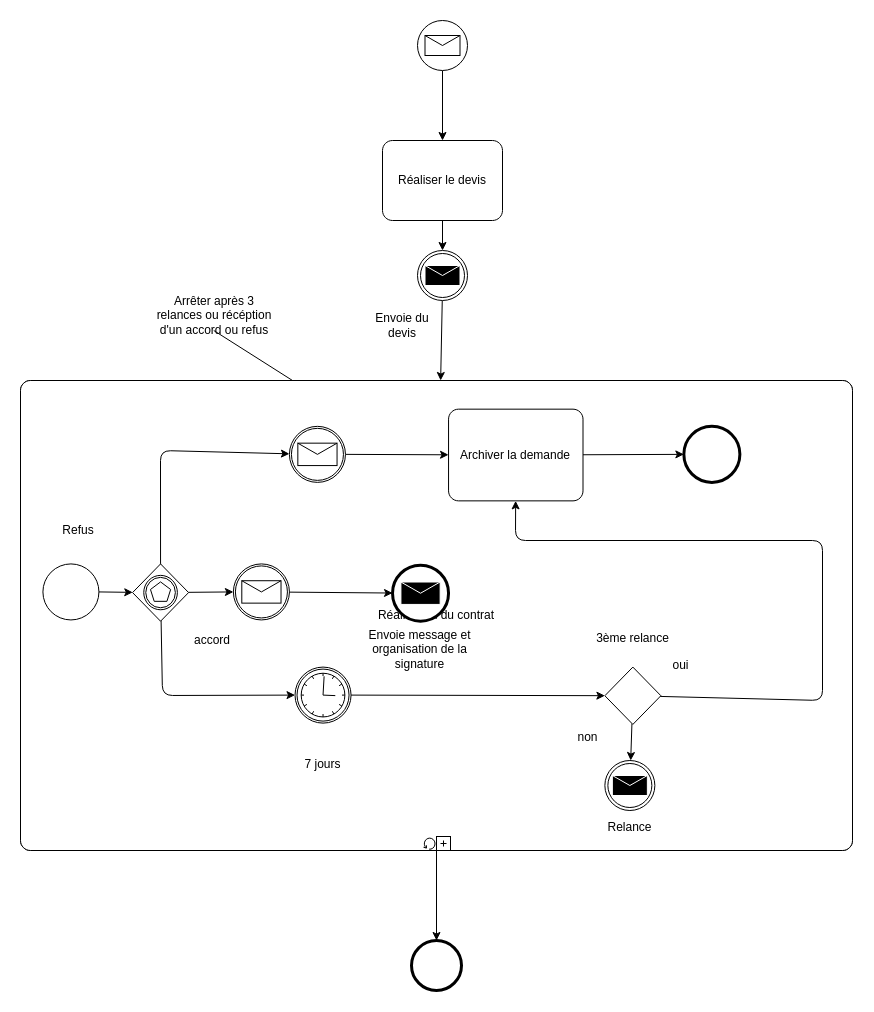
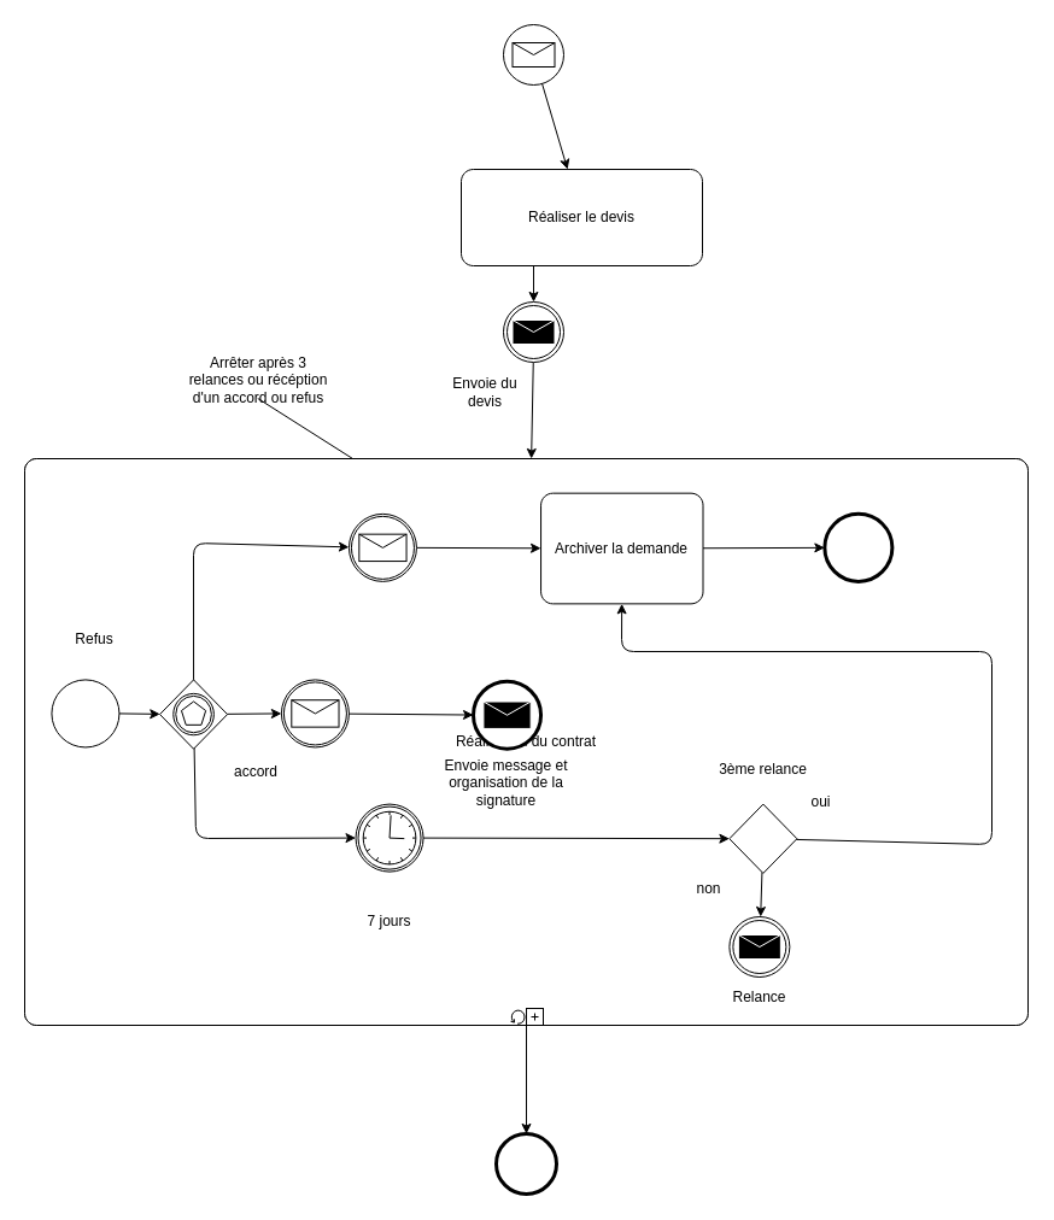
  <mxCell id="0" />
  <mxCell id="1" parent="0" />
  <mxCell id="2" style="edgeStyle=none;html=1;entryX=0.5;entryY=0;entryDx=0;entryDy=0;entryPerimeter=0;" edge="1" parent="1" source="3" target="7"><mxGeometry relative="1" as="geometry"><Array as="points"><mxPoint x="442" y="190" /></Array></mxGeometry></mxCell>
- <mxCell id="3" value="Réaliser le devis" style="points=[[0.25,0,0],[0.5,0,0],[0.75,0,0],[1,0.25,0],[1,0.5,0],[1,0.75,0],[0.75,1,0],[0.5,1,0],[0.25,1,0],[0,0.75,0],[0,0.5,0],[0,0.25,0]];shape=mxgraph.bpmn.task;whiteSpace=wrap;rectStyle=rounded;size=10;html=1;taskMarker=abstract;" vertex="1" parent="1"><mxGeometry x="382" y="140" width="120" height="80" as="geometry" /></mxCell>
+ <mxCell id="3" value="Réaliser le devis" style="points=[[0.25,0,0],[0.5,0,0],[0.75,0,0],[1,0.25,0],[1,0.5,0],[1,0.75,0],[0.75,1,0],[0.5,1,0],[0.25,1,0],[0,0.75,0],[0,0.5,0],[0,0.25,0]];shape=mxgraph.bpmn.task;whiteSpace=wrap;rectStyle=rounded;size=10;html=1;taskMarker=abstract;" vertex="1" parent="1"><mxGeometry x="382" y="140" width="200" height="80" as="geometry" /></mxCell>
  <mxCell id="4" style="edgeStyle=none;html=1;" edge="1" parent="1" source="5" target="3"><mxGeometry relative="1" as="geometry" /></mxCell>
  <mxCell id="5" value="" style="points=[[0.145,0.145,0],[0.5,0,0],[0.855,0.145,0],[1,0.5,0],[0.855,0.855,0],[0.5,1,0],[0.145,0.855,0],[0,0.5,0]];shape=mxgraph.bpmn.event;html=1;verticalLabelPosition=bottom;labelBackgroundColor=#ffffff;verticalAlign=top;align=center;perimeter=ellipsePerimeter;outlineConnect=0;aspect=fixed;outline=standard;symbol=message;" vertex="1" parent="1"><mxGeometry x="417" y="20" width="50" height="50" as="geometry" /></mxCell>
  <mxCell id="6" style="edgeStyle=none;html=1;" edge="1" parent="1" source="7" target="9"><mxGeometry relative="1" as="geometry" /></mxCell>
  <mxCell id="7" value="" style="points=[[0.145,0.145,0],[0.5,0,0],[0.855,0.145,0],[1,0.5,0],[0.855,0.855,0],[0.5,1,0],[0.145,0.855,0],[0,0.5,0]];shape=mxgraph.bpmn.event;html=1;verticalLabelPosition=bottom;labelBackgroundColor=#ffffff;verticalAlign=top;align=center;perimeter=ellipsePerimeter;outlineConnect=0;aspect=fixed;outline=throwing;symbol=message;" vertex="1" parent="1"><mxGeometry x="417" y="250" width="50" height="50" as="geometry" /></mxCell>
  <mxCell id="8" value="Envoie du devis" style="text;html=1;strokeColor=none;fillColor=none;align=center;verticalAlign=middle;whiteSpace=wrap;rounded=0;" vertex="1" parent="1"><mxGeometry x="372" y="310" width="60" height="30" as="geometry" /></mxCell>
  <mxCell id="9" value="Réalisation du contrat" style="points=[[0.25,0,0],[0.5,0,0],[0.75,0,0],[1,0.25,0],[1,0.5,0],[1,0.75,0],[0.75,1,0],[0.5,1,0],[0.25,1,0],[0,0.75,0],[0,0.5,0],[0,0.25,0]];shape=mxgraph.bpmn.task;whiteSpace=wrap;rectStyle=rounded;size=10;html=1;taskMarker=abstract;isLoopStandard=1;isLoopSub=1;container=1;dropTarget=1;" vertex="1" parent="1"><mxGeometry x="20" y="380" width="832" height="470" as="geometry" /></mxCell>
  <mxCell id="10" style="edgeStyle=none;html=1;" edge="1" parent="9" source="11" target="15"><mxGeometry relative="1" as="geometry" /></mxCell>
  <mxCell id="11" value="" style="points=[[0.145,0.145,0],[0.5,0,0],[0.855,0.145,0],[1,0.5,0],[0.855,0.855,0],[0.5,1,0],[0.145,0.855,0],[0,0.5,0]];shape=mxgraph.bpmn.event;html=1;verticalLabelPosition=bottom;labelBackgroundColor=#ffffff;verticalAlign=top;align=center;perimeter=ellipsePerimeter;outlineConnect=0;aspect=fixed;outline=standard;symbol=general;" vertex="1" parent="9"><mxGeometry x="22.411" y="183.415" width="56.027" height="56.027" as="geometry" /></mxCell>
  <mxCell id="12" style="edgeStyle=none;html=1;" edge="1" parent="9" source="15" target="19"><mxGeometry relative="1" as="geometry" /></mxCell>
  <mxCell id="13" style="edgeStyle=none;html=1;" edge="1" parent="9" source="15" target="17"><mxGeometry relative="1" as="geometry"><Array as="points"><mxPoint x="140.067" y="68.78" /></Array></mxGeometry></mxCell>
  <mxCell id="14" style="edgeStyle=none;html=1;" edge="1" parent="9" source="15" target="21"><mxGeometry relative="1" as="geometry"><Array as="points"><mxPoint x="140.067" y="349.634" /></Array></mxGeometry></mxCell>
  <mxCell id="15" value="" style="points=[[0.25,0.25,0],[0.5,0,0],[0.75,0.25,0],[1,0.5,0],[0.75,0.75,0],[0.5,1,0],[0.25,0.75,0],[0,0.5,0]];shape=mxgraph.bpmn.gateway2;html=1;verticalLabelPosition=bottom;labelBackgroundColor=#ffffff;verticalAlign=top;align=center;perimeter=rhombusPerimeter;outlineConnect=0;outline=catching;symbol=multiple;" vertex="1" parent="9"><mxGeometry x="112.054" y="183.415" width="56.027" height="57.317" as="geometry" /></mxCell>
  <mxCell id="16" style="edgeStyle=none;html=1;" edge="1" parent="9" source="17" target="23"><mxGeometry relative="1" as="geometry" /></mxCell>
  <mxCell id="17" value="" style="points=[[0.145,0.145,0],[0.5,0,0],[0.855,0.145,0],[1,0.5,0],[0.855,0.855,0],[0.5,1,0],[0.145,0.855,0],[0,0.5,0]];shape=mxgraph.bpmn.event;html=1;verticalLabelPosition=bottom;labelBackgroundColor=#ffffff;verticalAlign=top;align=center;perimeter=ellipsePerimeter;outlineConnect=0;aspect=fixed;outline=catching;symbol=message;" vertex="1" parent="9"><mxGeometry x="268.929" y="45.854" width="56.027" height="56.027" as="geometry" /></mxCell>
  <mxCell id="18" style="edgeStyle=none;html=1;" edge="1" parent="9" source="19" target="25"><mxGeometry relative="1" as="geometry" /></mxCell>
  <mxCell id="19" value="" style="points=[[0.145,0.145,0],[0.5,0,0],[0.855,0.145,0],[1,0.5,0],[0.855,0.855,0],[0.5,1,0],[0.145,0.855,0],[0,0.5,0]];shape=mxgraph.bpmn.event;html=1;verticalLabelPosition=bottom;labelBackgroundColor=#ffffff;verticalAlign=top;align=center;perimeter=ellipsePerimeter;outlineConnect=0;aspect=fixed;outline=catching;symbol=message;" vertex="1" parent="9"><mxGeometry x="268.929" y="183.415" width="56.027" height="56.027" as="geometry" /></mxCell>
  <mxCell id="20" style="edgeStyle=none;html=1;" edge="1" parent="9" source="21" target="28"><mxGeometry relative="1" as="geometry" /></mxCell>
  <mxCell id="21" value="" style="points=[[0.145,0.145,0],[0.5,0,0],[0.855,0.145,0],[1,0.5,0],[0.855,0.855,0],[0.5,1,0],[0.145,0.855,0],[0,0.5,0]];shape=mxgraph.bpmn.event;html=1;verticalLabelPosition=bottom;labelBackgroundColor=#ffffff;verticalAlign=top;align=center;perimeter=ellipsePerimeter;outlineConnect=0;aspect=fixed;outline=catching;symbol=timer;" vertex="1" parent="9"><mxGeometry x="268.929" y="320.976" width="56.027" height="56.027" as="geometry" /></mxCell>
  <mxCell id="22" style="edgeStyle=none;html=1;entryX=0;entryY=0.5;entryDx=0;entryDy=0;entryPerimeter=0;" edge="1" parent="9" source="23" target="24"><mxGeometry relative="1" as="geometry" /></mxCell>
  <mxCell id="23" value="Archiver la demande" style="points=[[0.25,0,0],[0.5,0,0],[0.75,0,0],[1,0.25,0],[1,0.5,0],[1,0.75,0],[0.75,1,0],[0.5,1,0],[0.25,1,0],[0,0.75,0],[0,0.5,0],[0,0.25,0]];shape=mxgraph.bpmn.task;whiteSpace=wrap;rectStyle=rounded;size=10;html=1;taskMarker=abstract;" vertex="1" parent="9"><mxGeometry x="428.046" y="28.659" width="134.465" height="91.707" as="geometry" /></mxCell>
  <mxCell id="24" value="" style="points=[[0.145,0.145,0],[0.5,0,0],[0.855,0.145,0],[1,0.5,0],[0.855,0.855,0],[0.5,1,0],[0.145,0.855,0],[0,0.5,0]];shape=mxgraph.bpmn.event;html=1;verticalLabelPosition=bottom;labelBackgroundColor=#ffffff;verticalAlign=top;align=center;perimeter=ellipsePerimeter;outlineConnect=0;aspect=fixed;outline=end;symbol=terminate2;" vertex="1" parent="9"><mxGeometry x="663.359" y="45.854" width="56.027" height="56.027" as="geometry" /></mxCell>
  <mxCell id="25" value="" style="points=[[0.145,0.145,0],[0.5,0,0],[0.855,0.145,0],[1,0.5,0],[0.855,0.855,0],[0.5,1,0],[0.145,0.855,0],[0,0.5,0]];shape=mxgraph.bpmn.event;html=1;verticalLabelPosition=bottom;labelBackgroundColor=#ffffff;verticalAlign=top;align=center;perimeter=ellipsePerimeter;outlineConnect=0;aspect=fixed;outline=end;symbol=message;" vertex="1" parent="9"><mxGeometry x="663.359" y="183.415" width="56.027" height="56.027" as="geometry" /></mxCell>
  <mxCell id="26" value="Envoie message et organisation de la signature" style="text;html=1;strokeColor=none;fillColor=none;align=center;verticalAlign=middle;whiteSpace=wrap;rounded=0;" vertex="1" parent="9"><mxGeometry x="633.665" y="263.659" width="115.415" height="34.39" as="geometry" /></mxCell>
  <mxCell id="27" value="7 jours" style="text;html=1;strokeColor=none;fillColor=none;align=center;verticalAlign=middle;whiteSpace=wrap;rounded=0;" vertex="1" parent="9"><mxGeometry x="263.327" y="401.22" width="67.232" height="34.39" as="geometry" /></mxCell>
  <mxCell id="28" value="" style="points=[[0.25,0.25,0],[0.5,0,0],[0.75,0.25,0],[1,0.5,0],[0.75,0.75,0],[0.5,1,0],[0.25,0.75,0],[0,0.5,0]];shape=mxgraph.bpmn.gateway2;html=1;verticalLabelPosition=bottom;labelBackgroundColor=#ffffff;verticalAlign=top;align=center;perimeter=rhombusPerimeter;outlineConnect=0;outline=none;symbol=none;" vertex="1" parent="9"><mxGeometry x="439.251" y="320.976" width="56.027" height="57.317" as="geometry" /></mxCell>
  <mxCell id="29" value="3ème relance" style="text;html=1;strokeColor=none;fillColor=none;align=center;verticalAlign=middle;whiteSpace=wrap;rounded=0;" vertex="1" parent="9"><mxGeometry x="428.046" y="286.585" width="83.48" height="34.39" as="geometry" /></mxCell>
  <mxCell id="30" value="Arrêter après 3 relances ou récéption d'un accord ou refus" style="text;html=1;strokeColor=none;fillColor=none;align=center;verticalAlign=middle;whiteSpace=wrap;rounded=0;" vertex="1" parent="1"><mxGeometry x="154.5" y="300" width="117.5" height="30" as="geometry" /></mxCell>
  <mxCell id="31" value="" style="endArrow=none;html=1;entryX=0.5;entryY=1;entryDx=0;entryDy=0;" edge="1" parent="1" target="30"><mxGeometry width="50" height="50" relative="1" as="geometry"><mxPoint x="292" y="380" as="sourcePoint" /><mxPoint x="412" y="360" as="targetPoint" /></mxGeometry></mxCell>
  <mxCell id="32" style="edgeStyle=none;html=1;" edge="1" parent="1" source="33" target="62"><mxGeometry relative="1" as="geometry" /></mxCell>
  <mxCell id="33" value="Réalisation du contrat" style="points=[[0.25,0,0],[0.5,0,0],[0.75,0,0],[1,0.25,0],[1,0.5,0],[1,0.75,0],[0.75,1,0],[0.5,1,0],[0.25,1,0],[0,0.75,0],[0,0.5,0],[0,0.25,0]];shape=mxgraph.bpmn.task;whiteSpace=wrap;rectStyle=rounded;size=10;html=1;taskMarker=abstract;isLoopStandard=1;isLoopSub=1;container=1;dropTarget=1;" vertex="1" parent="1"><mxGeometry x="20" y="380" width="832" height="470" as="geometry" /></mxCell>
  <mxCell id="34" style="edgeStyle=none;html=1;" edge="1" parent="33" source="35" target="38"><mxGeometry relative="1" as="geometry" /></mxCell>
  <mxCell id="35" value="" style="points=[[0.145,0.145,0],[0.5,0,0],[0.855,0.145,0],[1,0.5,0],[0.855,0.855,0],[0.5,1,0],[0.145,0.855,0],[0,0.5,0]];shape=mxgraph.bpmn.event;html=1;verticalLabelPosition=bottom;labelBackgroundColor=#ffffff;verticalAlign=top;align=center;perimeter=ellipsePerimeter;outlineConnect=0;aspect=fixed;outline=standard;symbol=general;" vertex="1" parent="33"><mxGeometry x="22.411" y="183.415" width="56.027" height="56.027" as="geometry" /></mxCell>
  <mxCell id="36" style="edgeStyle=none;html=1;" edge="1" parent="33" source="38" target="42"><mxGeometry relative="1" as="geometry" /></mxCell>
  <mxCell id="37" style="edgeStyle=none;html=1;" edge="1" parent="33" source="38" target="40"><mxGeometry relative="1" as="geometry"><Array as="points"><mxPoint x="140" y="70" /></Array></mxGeometry></mxCell>
  <mxCell id="38" value="" style="points=[[0.25,0.25,0],[0.5,0,0],[0.75,0.25,0],[1,0.5,0],[0.75,0.75,0],[0.5,1,0],[0.25,0.75,0],[0,0.5,0]];shape=mxgraph.bpmn.gateway2;html=1;verticalLabelPosition=bottom;labelBackgroundColor=#ffffff;verticalAlign=top;align=center;perimeter=rhombusPerimeter;outlineConnect=0;outline=catching;symbol=multiple;" vertex="1" parent="33"><mxGeometry x="112.054" y="183.415" width="56.027" height="57.317" as="geometry" /></mxCell>
  <mxCell id="39" style="edgeStyle=none;html=1;" edge="1" parent="33" source="40" target="46"><mxGeometry relative="1" as="geometry" /></mxCell>
  <mxCell id="40" value="" style="points=[[0.145,0.145,0],[0.5,0,0],[0.855,0.145,0],[1,0.5,0],[0.855,0.855,0],[0.5,1,0],[0.145,0.855,0],[0,0.5,0]];shape=mxgraph.bpmn.event;html=1;verticalLabelPosition=bottom;labelBackgroundColor=#ffffff;verticalAlign=top;align=center;perimeter=ellipsePerimeter;outlineConnect=0;aspect=fixed;outline=catching;symbol=message;" vertex="1" parent="33"><mxGeometry x="268.929" y="45.854" width="56.027" height="56.027" as="geometry" /></mxCell>
  <mxCell id="41" style="edgeStyle=none;html=1;" edge="1" parent="33" source="42" target="48"><mxGeometry relative="1" as="geometry" /></mxCell>
  <mxCell id="42" value="" style="points=[[0.145,0.145,0],[0.5,0,0],[0.855,0.145,0],[1,0.5,0],[0.855,0.855,0],[0.5,1,0],[0.145,0.855,0],[0,0.5,0]];shape=mxgraph.bpmn.event;html=1;verticalLabelPosition=bottom;labelBackgroundColor=#ffffff;verticalAlign=top;align=center;perimeter=ellipsePerimeter;outlineConnect=0;aspect=fixed;outline=catching;symbol=message;" vertex="1" parent="33"><mxGeometry x="212.899" y="183.415" width="56.027" height="56.027" as="geometry" /></mxCell>
  <mxCell id="43" style="edgeStyle=none;html=1;" edge="1" parent="33" source="44" target="53"><mxGeometry relative="1" as="geometry" /></mxCell>
  <mxCell id="44" value="" style="points=[[0.145,0.145,0],[0.5,0,0],[0.855,0.145,0],[1,0.5,0],[0.855,0.855,0],[0.5,1,0],[0.145,0.855,0],[0,0.5,0]];shape=mxgraph.bpmn.event;html=1;verticalLabelPosition=bottom;labelBackgroundColor=#ffffff;verticalAlign=top;align=center;perimeter=ellipsePerimeter;outlineConnect=0;aspect=fixed;outline=catching;symbol=timer;" vertex="1" parent="33"><mxGeometry x="274.529" y="286.586" width="56.027" height="56.027" as="geometry" /></mxCell>
  <mxCell id="45" style="edgeStyle=none;html=1;entryX=0;entryY=0.5;entryDx=0;entryDy=0;entryPerimeter=0;" edge="1" parent="33" source="46" target="47"><mxGeometry relative="1" as="geometry" /></mxCell>
  <mxCell id="46" value="Archiver la demande" style="points=[[0.25,0,0],[0.5,0,0],[0.75,0,0],[1,0.25,0],[1,0.5,0],[1,0.75,0],[0.75,1,0],[0.5,1,0],[0.25,1,0],[0,0.75,0],[0,0.5,0],[0,0.25,0]];shape=mxgraph.bpmn.task;whiteSpace=wrap;rectStyle=rounded;size=10;html=1;taskMarker=abstract;" vertex="1" parent="33"><mxGeometry x="428.046" y="28.659" width="134.465" height="91.707" as="geometry" /></mxCell>
  <mxCell id="47" value="" style="points=[[0.145,0.145,0],[0.5,0,0],[0.855,0.145,0],[1,0.5,0],[0.855,0.855,0],[0.5,1,0],[0.145,0.855,0],[0,0.5,0]];shape=mxgraph.bpmn.event;html=1;verticalLabelPosition=bottom;labelBackgroundColor=#ffffff;verticalAlign=top;align=center;perimeter=ellipsePerimeter;outlineConnect=0;aspect=fixed;outline=end;symbol=terminate2;" vertex="1" parent="33"><mxGeometry x="663.359" y="45.854" width="56.027" height="56.027" as="geometry" /></mxCell>
  <mxCell id="48" value="" style="points=[[0.145,0.145,0],[0.5,0,0],[0.855,0.145,0],[1,0.5,0],[0.855,0.855,0],[0.5,1,0],[0.145,0.855,0],[0,0.5,0]];shape=mxgraph.bpmn.event;html=1;verticalLabelPosition=bottom;labelBackgroundColor=#ffffff;verticalAlign=top;align=center;perimeter=ellipsePerimeter;outlineConnect=0;aspect=fixed;outline=end;symbol=message;" vertex="1" parent="33"><mxGeometry x="372.019" y="184.705" width="56.027" height="56.027" as="geometry" /></mxCell>
  <mxCell id="49" value="Envoie message et organisation de la signature" style="text;html=1;strokeColor=none;fillColor=none;align=center;verticalAlign=middle;whiteSpace=wrap;rounded=0;" vertex="1" parent="33"><mxGeometry x="342.325" y="252.199" width="115.415" height="34.39" as="geometry" /></mxCell>
  <mxCell id="50" value="7 jours" style="text;html=1;strokeColor=none;fillColor=none;align=center;verticalAlign=middle;whiteSpace=wrap;rounded=0;" vertex="1" parent="33"><mxGeometry x="268.927" y="366.83" width="67.232" height="34.39" as="geometry" /></mxCell>
  <mxCell id="51" style="edgeStyle=none;html=1;" edge="1" parent="33" source="53" target="55"><mxGeometry relative="1" as="geometry" /></mxCell>
  <mxCell id="52" style="edgeStyle=none;html=1;" edge="1" parent="33" source="53" target="46"><mxGeometry relative="1" as="geometry"><mxPoint x="822" y="150" as="targetPoint" /><Array as="points"><mxPoint x="802" y="320" /><mxPoint x="802" y="160" /><mxPoint x="495" y="160" /></Array></mxGeometry></mxCell>
  <mxCell id="53" value="" style="points=[[0.25,0.25,0],[0.5,0,0],[0.75,0.25,0],[1,0.5,0],[0.75,0.75,0],[0.5,1,0],[0.25,0.75,0],[0,0.5,0]];shape=mxgraph.bpmn.gateway2;html=1;verticalLabelPosition=bottom;labelBackgroundColor=#ffffff;verticalAlign=top;align=center;perimeter=rhombusPerimeter;outlineConnect=0;outline=none;symbol=none;" vertex="1" parent="33"><mxGeometry x="584.351" y="286.586" width="56.027" height="57.317" as="geometry" /></mxCell>
  <mxCell id="54" value="3ème relance" style="text;html=1;strokeColor=none;fillColor=none;align=center;verticalAlign=middle;whiteSpace=wrap;rounded=0;" vertex="1" parent="33"><mxGeometry x="570.626" y="240.735" width="83.48" height="34.39" as="geometry" /></mxCell>
  <mxCell id="55" value="" style="points=[[0.145,0.145,0],[0.5,0,0],[0.855,0.145,0],[1,0.5,0],[0.855,0.855,0],[0.5,1,0],[0.145,0.855,0],[0,0.5,0]];shape=mxgraph.bpmn.event;html=1;verticalLabelPosition=bottom;labelBackgroundColor=#ffffff;verticalAlign=top;align=center;perimeter=ellipsePerimeter;outlineConnect=0;aspect=fixed;outline=throwing;symbol=message;" vertex="1" parent="33"><mxGeometry x="584.36" y="380" width="50" height="50" as="geometry" /></mxCell>
  <mxCell id="56" style="edgeStyle=none;html=1;" edge="1" parent="33" source="38" target="44"><mxGeometry relative="1" as="geometry"><mxPoint x="248.067" y="450.732" as="sourcePoint" /><mxPoint x="383.167" y="530.541" as="targetPoint" /><Array as="points"><mxPoint x="142" y="315" /></Array></mxGeometry></mxCell>
  <mxCell id="57" value="Relance" style="text;html=1;strokeColor=none;fillColor=none;align=center;verticalAlign=middle;whiteSpace=wrap;rounded=0;" vertex="1" parent="33"><mxGeometry x="567.616" y="429.995" width="83.48" height="34.39" as="geometry" /></mxCell>
  <mxCell id="58" value="non" style="text;html=1;strokeColor=none;fillColor=none;align=center;verticalAlign=middle;whiteSpace=wrap;rounded=0;" vertex="1" parent="33"><mxGeometry x="542" y="340" width="50.97" height="34.39" as="geometry" /></mxCell>
  <mxCell id="59" value="oui" style="text;html=1;align=center;verticalAlign=middle;resizable=0;points=[];autosize=1;strokeColor=none;fillColor=none;" vertex="1" parent="33"><mxGeometry x="640.38" y="270.0" width="40" height="30" as="geometry" /></mxCell>
  <mxCell id="60" value="accord" style="text;html=1;strokeColor=none;fillColor=none;align=center;verticalAlign=middle;whiteSpace=wrap;rounded=0;" vertex="1" parent="33"><mxGeometry x="162" y="245.13" width="60" height="30" as="geometry" /></mxCell>
  <mxCell id="61" value="Refus" style="text;html=1;strokeColor=none;fillColor=none;align=center;verticalAlign=middle;whiteSpace=wrap;rounded=0;" vertex="1" parent="33"><mxGeometry x="27.9" y="135" width="60" height="30" as="geometry" /></mxCell>
  <mxCell id="62" value="" style="points=[[0.145,0.145,0],[0.5,0,0],[0.855,0.145,0],[1,0.5,0],[0.855,0.855,0],[0.5,1,0],[0.145,0.855,0],[0,0.5,0]];shape=mxgraph.bpmn.event;html=1;verticalLabelPosition=bottom;labelBackgroundColor=#ffffff;verticalAlign=top;align=center;perimeter=ellipsePerimeter;outlineConnect=0;aspect=fixed;outline=end;symbol=terminate2;" vertex="1" parent="1"><mxGeometry x="411" y="940" width="50" height="50" as="geometry" /></mxCell>
